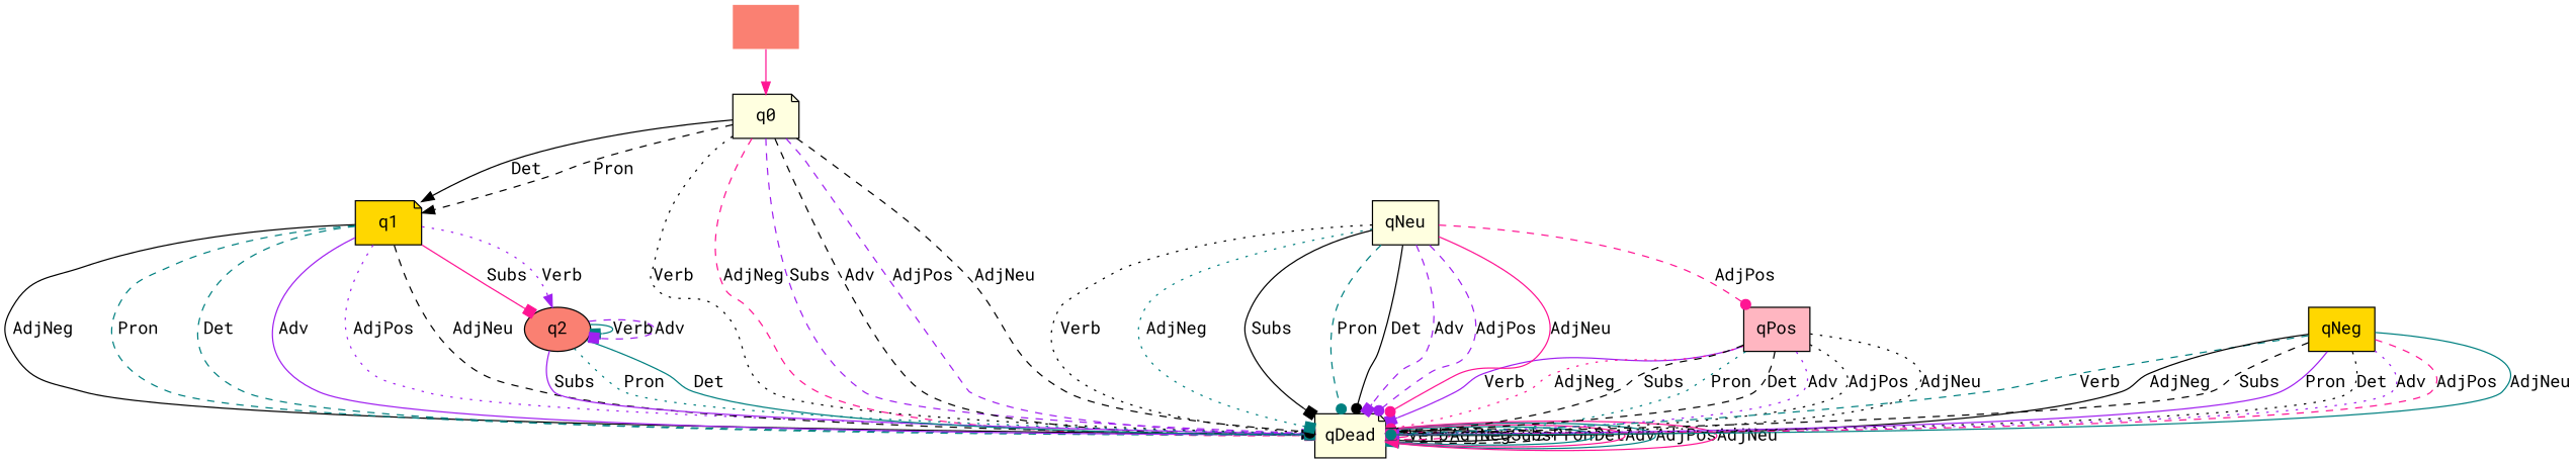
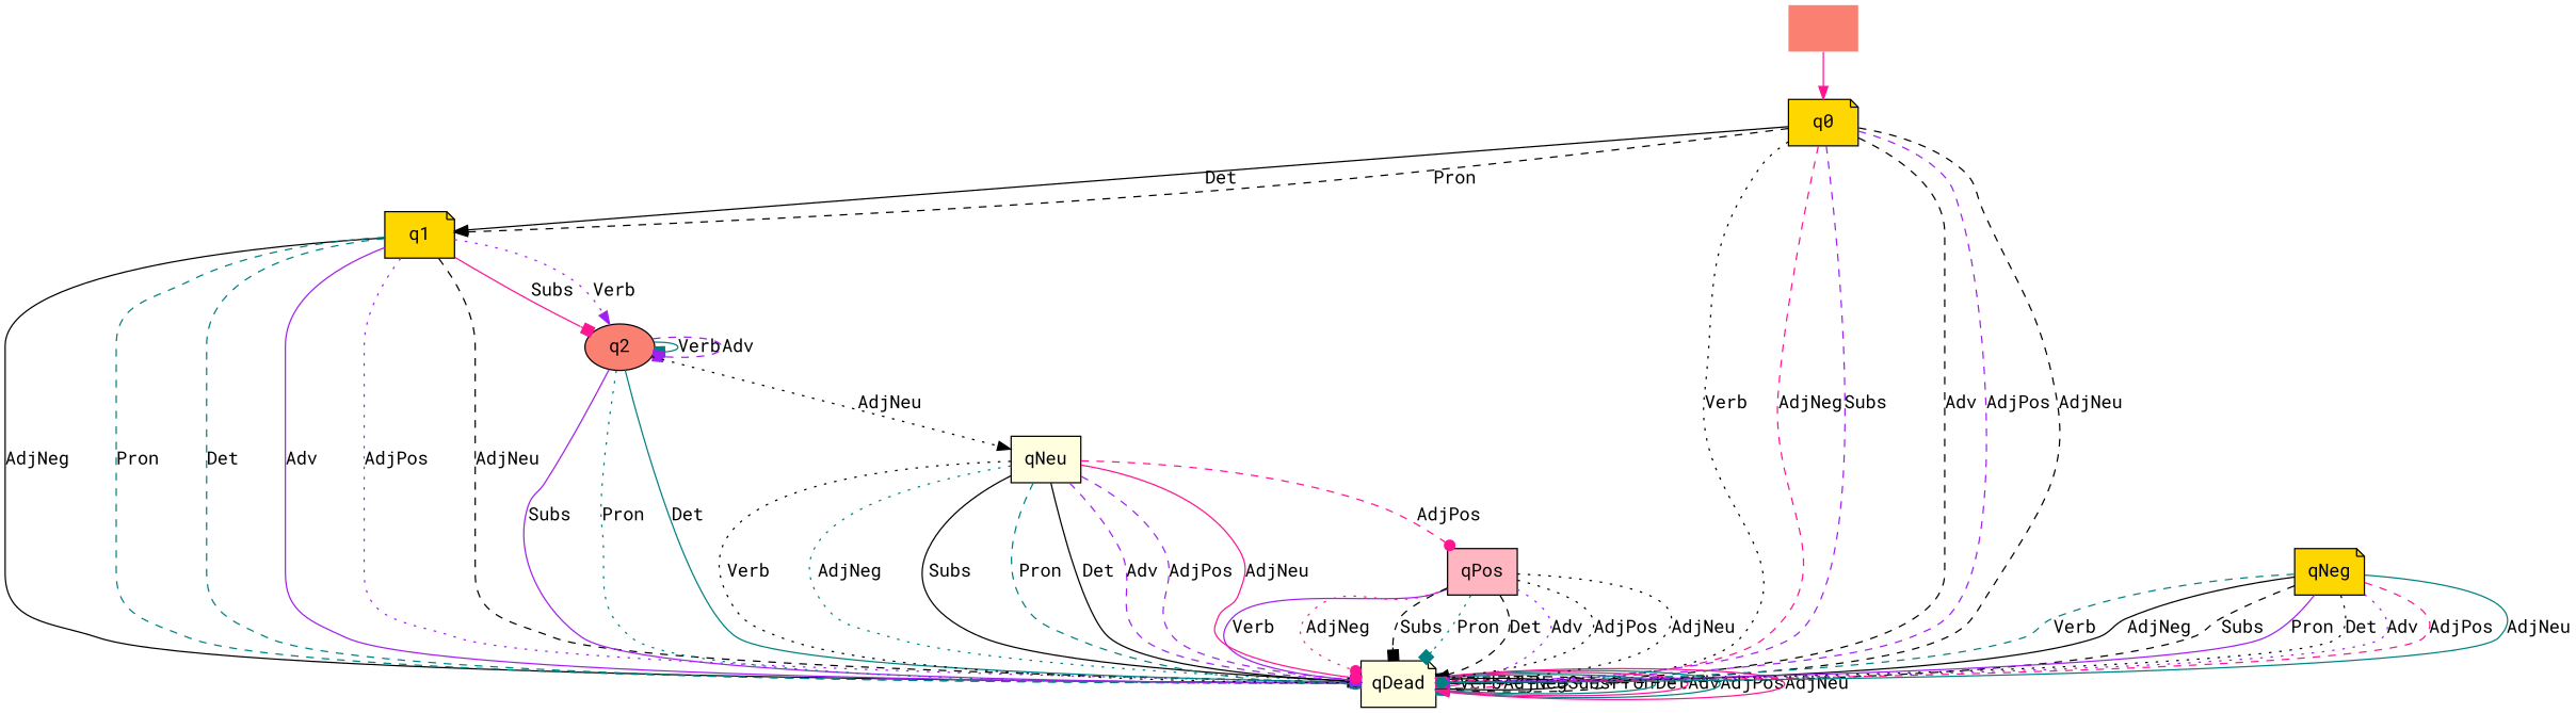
  digraph {
    fontname="Roboto Mono"
    node [fillcolor=lightyellow fontname="Roboto Mono" shape=note style=filled]
    edge [arrowhead=box color=black fontname="Roboto Mono" style=solid]
    "" [fillcolor=salmon shape=none]
-   q0
+   q0 [fillcolor=gold]
    q1 [fillcolor=gold]
    qDead
    q2 [fillcolor=salmon shape=ellipse]
    qPos [fillcolor=lightpink shape=box]
    qNeu [shape=box]
-   qNeg [fillcolor=gold shape=box]
+   qNeg [fillcolor=gold]
    "" -> q0 [arrowhead=normal color=deeppink]
    q0 -> q1 [arrowhead=normal label=Det]
    q0 -> q1 [arrowhead=normal label=Pron style=dashed]
    q0 -> qDead [arrowhead=dot label=Verb style=dotted]
    q0 -> qDead [color=deeppink label=AdjNeg style=dashed]
    q0 -> qDead [color=purple label=Subs style=dashed]
    q0 -> qDead [arrowhead=dot label=Adv style=dashed]
    q0 -> qDead [arrowhead=normal color=purple label=AdjPos style=dashed]
    q0 -> qDead [arrowhead=dot label=AdjNeu style=dashed]
    q1 -> qDead [label=AdjNeg]
    q1 -> qDead [color=teal label=Pron style=dashed]
    q1 -> qDead [arrowhead=normal color=teal label=Det style=dashed]
    q1 -> qDead [arrowhead=dot color=purple label=Adv]
    q1 -> qDead [arrowhead=normal color=purple label=AdjPos style=dotted]
    q1 -> qDead [arrowhead=normal label=AdjNeu style=dashed]
    q1 -> q2 [color=deeppink label=Subs]
    q1 -> q2 [arrowhead=normal color=purple label=Verb style=dotted]
    qDead -> qDead [color=deeppink label=Verb]
    qDead -> qDead [color=deeppink label=AdjNeg style=dashed]
    qDead -> qDead [arrowhead=dot label=Subs]
    qDead -> qDead [arrowhead=normal label=Pron style=dashed]
    qDead -> qDead [color=teal label=Det]
    qDead -> qDead [arrowhead=normal color=deeppink label=Adv]
    qDead -> qDead [arrowhead=normal color=teal label=AdjPos]
    qDead -> qDead [arrowhead=normal color=deeppink label=AdjNeu]
    q2 -> qDead [color=purple label=Subs]
    q2 -> qDead [arrowhead=dot color=teal label=Pron style=dotted]
    q2 -> qDead [color=teal label=Det]
    q2 -> q2 [color=teal label=Verb]
    q2 -> q2 [color=purple label=Adv style=dashed]
+   q2 -> qNeu [arrowhead=normal label=AdjNeu style=dotted]
    qPos -> qDead [color=purple label=Verb]
    qPos -> qDead [arrowhead=dot color=deeppink label=AdjNeg style=dotted]
    qPos -> qDead [label=Subs style=dashed]
    qPos -> qDead [color=teal label=Pron style=dotted]
    qPos -> qDead [arrowhead=normal label=Det style=dashed]
    qPos -> qDead [arrowhead=normal color=purple label=Adv style=dotted]
    qPos -> qDead [label=AdjPos style=dotted]
    qPos -> qDead [label=AdjNeu style=dotted]
    qNeu -> qDead [arrowhead=dot label=Verb style=dotted]
    qNeu -> qDead [color=teal label=AdjNeg style=dotted]
    qNeu -> qDead [label=Subs]
    qNeu -> qDead [arrowhead=dot color=teal label=Pron style=dashed]
    qNeu -> qDead [arrowhead=dot label=Det]
    qNeu -> qDead [color=purple label=Adv style=dashed]
    qNeu -> qDead [arrowhead=dot color=purple label=AdjPos style=dashed]
    qNeu -> qDead [arrowhead=dot color=deeppink label=AdjNeu]
    qNeu -> qPos [arrowhead=dot color=deeppink label=AdjPos style=dashed]
    qNeg -> qDead [color=teal label=Verb style=dashed]
    qNeg -> qDead [arrowhead=dot label=AdjNeg]
    qNeg -> qDead [label=Subs style=dashed]
    qNeg -> qDead [color=purple label=Pron]
    qNeg -> qDead [arrowhead=dot label=Det style=dotted]
    qNeg -> qDead [arrowhead=normal color=purple label=Adv style=dotted]
    qNeg -> qDead [color=deeppink label=AdjPos style=dashed]
    qNeg -> qDead [arrowhead=dot color=teal label=AdjNeu]
  }
